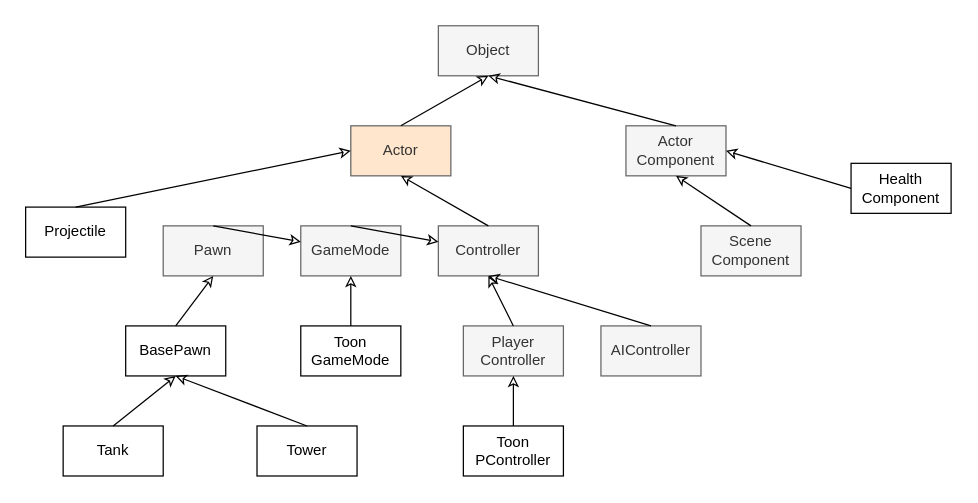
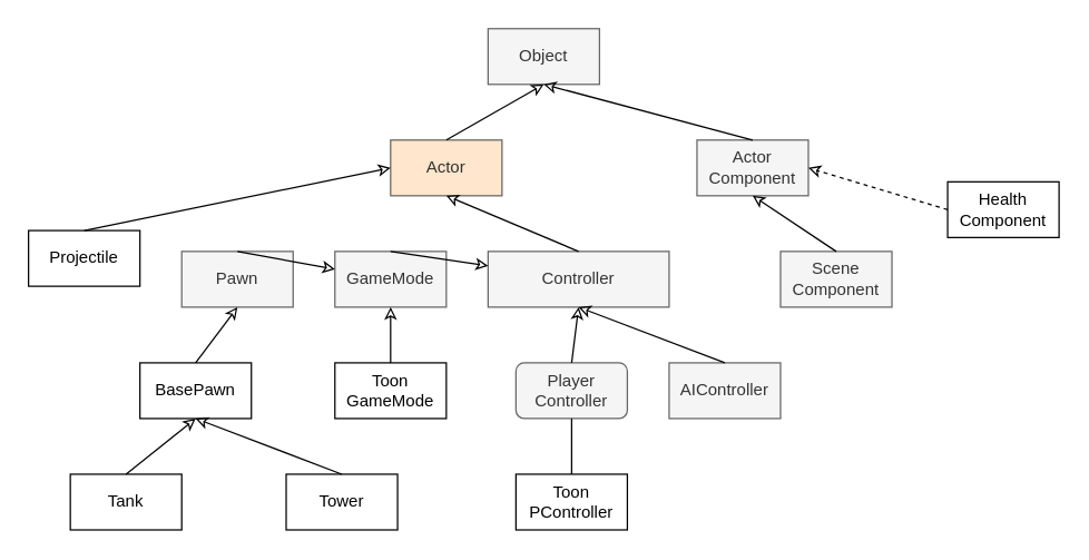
  <mxCell id="0" />
  <mxCell id="1" parent="0" />
  <mxCell id="2" value="BasePawn" style="rounded=0;whiteSpace=wrap;html=1;" vertex="1" parent="1"><mxGeometry x="100" y="260" width="80" height="40" as="geometry" /></mxCell>
  <mxCell id="3" value="Pawn" style="rounded=0;whiteSpace=wrap;html=1;fillColor=#f5f5f5;strokeColor=#666666;fontColor=#333333;" vertex="1" parent="1"><mxGeometry x="130" y="180" width="80" height="40" as="geometry" /></mxCell>
  <mxCell id="4" value="Actor" style="rounded=0;whiteSpace=wrap;html=1;fillColor=#ffe6cc;strokeColor=#666666;fontColor=#333333;" vertex="1" parent="1"><mxGeometry x="280" y="100" width="80" height="40" as="geometry" /></mxCell>
  <mxCell id="5" value="Tank" style="rounded=0;whiteSpace=wrap;html=1;" vertex="1" parent="1"><mxGeometry x="50" y="340" width="80" height="40" as="geometry" /></mxCell>
  <mxCell id="6" value="Tower" style="rounded=0;whiteSpace=wrap;html=1;" vertex="1" parent="1"><mxGeometry x="205" y="340" width="80" height="40" as="geometry" /></mxCell>
  <mxCell id="7" value="Object" style="rounded=0;whiteSpace=wrap;html=1;fillColor=#f5f5f5;strokeColor=#666666;fontColor=#333333;" vertex="1" parent="1"><mxGeometry x="350" y="20" width="80" height="40" as="geometry" /></mxCell>
  <mxCell id="8" value="Actor&lt;br&gt;Component" style="rounded=0;whiteSpace=wrap;html=1;fillColor=#f5f5f5;strokeColor=#666666;fontColor=#333333;" vertex="1" parent="1"><mxGeometry x="500" y="100" width="80" height="40" as="geometry" /></mxCell>
  <mxCell id="9" value="Scene Component" style="rounded=0;whiteSpace=wrap;html=1;fillColor=#f5f5f5;strokeColor=#666666;fontColor=#333333;" vertex="1" parent="1"><mxGeometry x="560" y="180" width="80" height="40" as="geometry" /></mxCell>
  <mxCell id="10" value="GameMode" style="rounded=0;whiteSpace=wrap;html=1;fillColor=#f5f5f5;strokeColor=#666666;fontColor=#333333;" vertex="1" parent="1"><mxGeometry x="240" y="180" width="80" height="40" as="geometry" /></mxCell>
- <mxCell id="11" value="Controller" style="rounded=0;whiteSpace=wrap;html=1;fillColor=#f5f5f5;strokeColor=#666666;fontColor=#333333;" vertex="1" parent="1"><mxGeometry x="350" y="180" width="80" height="40" as="geometry" /></mxCell>
- <mxCell id="12" value="Player&lt;br&gt;Controller" style="rounded=0;whiteSpace=wrap;html=1;fillColor=#f5f5f5;strokeColor=#666666;fontColor=#333333;" vertex="1" parent="1"><mxGeometry x="370" y="260" width="80" height="40" as="geometry" /></mxCell>
+ <mxCell id="11" value="Controller" style="rounded=0;whiteSpace=wrap;html=1;fillColor=#f5f5f5;strokeColor=#666666;fontColor=#333333;" vertex="1" parent="1"><mxGeometry x="350" y="180" width="130" height="40" as="geometry" /></mxCell>
+ <mxCell id="12" value="Player&lt;br&gt;Controller" style="whiteSpace=wrap;html=1;fillColor=#f5f5f5;strokeColor=#666666;fontColor=#333333;rounded=1;" vertex="1" parent="1"><mxGeometry x="370" y="260" width="80" height="40" as="geometry" /></mxCell>
  <mxCell id="13" value="AIController" style="rounded=0;whiteSpace=wrap;html=1;fillColor=#f5f5f5;strokeColor=#666666;fontColor=#333333;" vertex="1" parent="1"><mxGeometry x="480" y="260" width="80" height="40" as="geometry" /></mxCell>
  <mxCell id="14" value="" style="endArrow=classic;html=1;entryX=0.5;entryY=1;entryDx=0;entryDy=0;exitX=0.5;exitY=0;exitDx=0;exitDy=0;endFill=0;" edge="1" parent="1" source="5" target="2"><mxGeometry width="50" height="50" relative="1" as="geometry"><mxPoint x="100" y="450" as="sourcePoint" /><mxPoint x="150" y="400" as="targetPoint" /></mxGeometry></mxCell>
  <mxCell id="15" value="" style="endArrow=classic;html=1;entryX=0.5;entryY=1;entryDx=0;entryDy=0;exitX=0.5;exitY=0;exitDx=0;exitDy=0;endFill=0;" edge="1" parent="1" source="6" target="2"><mxGeometry width="50" height="50" relative="1" as="geometry"><mxPoint x="150" y="350" as="sourcePoint" /><mxPoint x="200" y="310" as="targetPoint" /></mxGeometry></mxCell>
  <mxCell id="16" value="" style="endArrow=classic;html=1;entryX=0.5;entryY=1;entryDx=0;entryDy=0;exitX=0.5;exitY=0;exitDx=0;exitDy=0;endFill=0;" edge="1" parent="1" source="2" target="3"><mxGeometry width="50" height="50" relative="1" as="geometry"><mxPoint x="270" y="350" as="sourcePoint" /><mxPoint x="200" y="310" as="targetPoint" /></mxGeometry></mxCell>
  <mxCell id="17" value="" style="endArrow=classic;html=1;exitX=0.5;exitY=0;exitDx=0;exitDy=0;endFill=0;" edge="1" parent="1" source="3" target="10"><mxGeometry width="50" height="50" relative="1" as="geometry"><mxPoint x="200" y="270" as="sourcePoint" /><mxPoint x="180" y="230" as="targetPoint" /></mxGeometry></mxCell>
  <mxCell id="18" value="Health&lt;br&gt;Component" style="rounded=0;whiteSpace=wrap;html=1;" vertex="1" parent="1"><mxGeometry x="680" y="130" width="80" height="40" as="geometry" /></mxCell>
  <mxCell id="19" value="Projectile" style="rounded=0;whiteSpace=wrap;html=1;" vertex="1" parent="1"><mxGeometry x="20" y="165" width="80" height="40" as="geometry" /></mxCell>
  <mxCell id="20" value="Toon&lt;br&gt;GameMode" style="rounded=0;whiteSpace=wrap;html=1;" vertex="1" parent="1"><mxGeometry x="240" y="260" width="80" height="40" as="geometry" /></mxCell>
  <mxCell id="21" value="Toon PController" style="rounded=0;whiteSpace=wrap;html=1;" vertex="1" parent="1"><mxGeometry x="370" y="340" width="80" height="40" as="geometry" /></mxCell>
  <mxCell id="22" value="" style="endArrow=classic;html=1;entryX=0.5;entryY=1;entryDx=0;entryDy=0;exitX=0.5;exitY=0;exitDx=0;exitDy=0;endFill=0;" edge="1" parent="1" source="4" target="7"><mxGeometry width="50" height="50" relative="1" as="geometry"><mxPoint x="180" y="190" as="sourcePoint" /><mxPoint x="330" y="150" as="targetPoint" /></mxGeometry></mxCell>
  <mxCell id="23" value="" style="endArrow=classic;html=1;entryX=0.5;entryY=1;entryDx=0;entryDy=0;exitX=0.5;exitY=0;exitDx=0;exitDy=0;endFill=0;" edge="1" parent="1" source="8" target="7"><mxGeometry width="50" height="50" relative="1" as="geometry"><mxPoint x="330" y="110" as="sourcePoint" /><mxPoint x="400" y="70" as="targetPoint" /></mxGeometry></mxCell>
- <mxCell id="24" value="" style="endArrow=classic;html=1;entryX=1;entryY=0.5;entryDx=0;entryDy=0;exitX=0;exitY=0.5;exitDx=0;exitDy=0;endFill=0;" edge="1" parent="1" source="18" target="8"><mxGeometry width="50" height="50" relative="1" as="geometry"><mxPoint x="550" y="110" as="sourcePoint" /><mxPoint x="400" y="70" as="targetPoint" /></mxGeometry></mxCell>
+ <mxCell id="24" value="" style="endArrow=classic;html=1;entryX=1;entryY=0.5;entryDx=0;entryDy=0;exitX=0;exitY=0.5;exitDx=0;exitDy=0;endFill=0;dashed=1;" edge="1" parent="1" source="18" target="8"><mxGeometry width="50" height="50" relative="1" as="geometry"><mxPoint x="550" y="110" as="sourcePoint" /><mxPoint x="400" y="70" as="targetPoint" /></mxGeometry></mxCell>
  <mxCell id="25" value="" style="endArrow=classic;html=1;entryX=0.5;entryY=1;entryDx=0;entryDy=0;exitX=0.5;exitY=0;exitDx=0;exitDy=0;endFill=0;" edge="1" parent="1" source="9" target="8"><mxGeometry width="50" height="50" relative="1" as="geometry"><mxPoint x="690" y="160" as="sourcePoint" /><mxPoint x="590" y="130" as="targetPoint" /></mxGeometry></mxCell>
  <mxCell id="26" value="" style="endArrow=classic;html=1;entryX=0.5;entryY=1;entryDx=0;entryDy=0;exitX=0.5;exitY=0;exitDx=0;exitDy=0;endFill=0;" edge="1" parent="1" source="12" target="11"><mxGeometry width="50" height="50" relative="1" as="geometry"><mxPoint x="610" y="190" as="sourcePoint" /><mxPoint x="550" y="150" as="targetPoint" /></mxGeometry></mxCell>
  <mxCell id="27" value="" style="endArrow=classic;html=1;entryX=0.5;entryY=1;entryDx=0;entryDy=0;exitX=0.5;exitY=0;exitDx=0;exitDy=0;endFill=0;" edge="1" parent="1" source="13" target="11"><mxGeometry width="50" height="50" relative="1" as="geometry"><mxPoint x="420" y="270" as="sourcePoint" /><mxPoint x="400" y="230" as="targetPoint" /></mxGeometry></mxCell>
  <mxCell id="28" value="" style="endArrow=classic;html=1;entryX=0.5;entryY=1;entryDx=0;entryDy=0;exitX=0.5;exitY=0;exitDx=0;exitDy=0;endFill=0;" edge="1" parent="1" source="11" target="4"><mxGeometry width="50" height="50" relative="1" as="geometry"><mxPoint x="530" y="270" as="sourcePoint" /><mxPoint x="400" y="230" as="targetPoint" /></mxGeometry></mxCell>
  <mxCell id="29" value="" style="endArrow=classic;html=1;exitX=0.5;exitY=0;exitDx=0;exitDy=0;endFill=0;" edge="1" parent="1" source="10" target="11"><mxGeometry width="50" height="50" relative="1" as="geometry"><mxPoint x="400" y="190" as="sourcePoint" /><mxPoint x="330" y="150" as="targetPoint" /></mxGeometry></mxCell>
  <mxCell id="30" value="" style="endArrow=classic;html=1;entryX=0.5;entryY=1;entryDx=0;entryDy=0;exitX=0.5;exitY=0;exitDx=0;exitDy=0;endFill=0;" edge="1" parent="1" source="20" target="10"><mxGeometry width="50" height="50" relative="1" as="geometry"><mxPoint x="290" y="190" as="sourcePoint" /><mxPoint x="330" y="150" as="targetPoint" /></mxGeometry></mxCell>
- <mxCell id="31" value="" style="endArrow=classic;html=1;entryX=0.5;entryY=1;entryDx=0;entryDy=0;exitX=0.5;exitY=0;exitDx=0;exitDy=0;endFill=0;" edge="1" parent="1" source="21" target="12"><mxGeometry width="50" height="50" relative="1" as="geometry"><mxPoint x="290" y="270" as="sourcePoint" /><mxPoint x="290" y="230" as="targetPoint" /></mxGeometry></mxCell>
+ <mxCell id="31" value="" style="endArrow=none;html=1;entryX=0.5;entryY=1;entryDx=0;entryDy=0;exitX=0.5;exitY=0;exitDx=0;exitDy=0;endFill=0;" edge="1" parent="1" source="21" target="12"><mxGeometry width="50" height="50" relative="1" as="geometry"><mxPoint x="290" y="270" as="sourcePoint" /><mxPoint x="290" y="230" as="targetPoint" /></mxGeometry></mxCell>
  <mxCell id="32" value="" style="endArrow=classic;html=1;entryX=0;entryY=0.5;entryDx=0;entryDy=0;exitX=0.5;exitY=0;exitDx=0;exitDy=0;endFill=0;" edge="1" parent="1" source="19" target="4"><mxGeometry width="50" height="50" relative="1" as="geometry"><mxPoint x="420" y="350" as="sourcePoint" /><mxPoint x="420" y="310" as="targetPoint" /></mxGeometry></mxCell>
